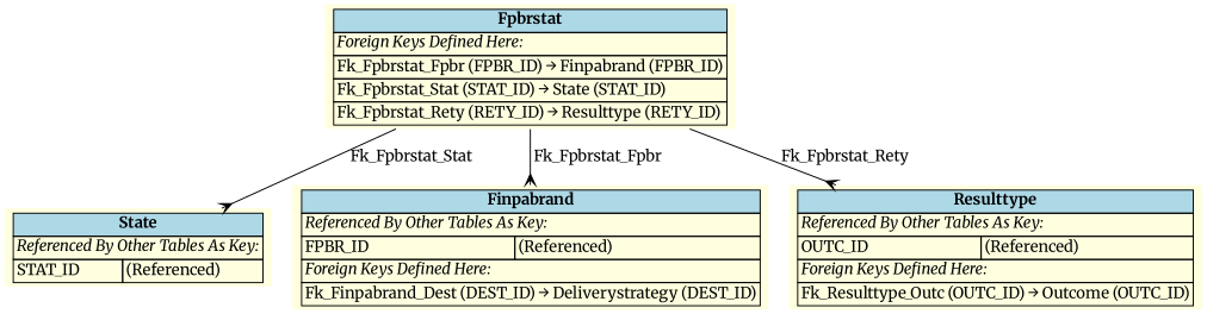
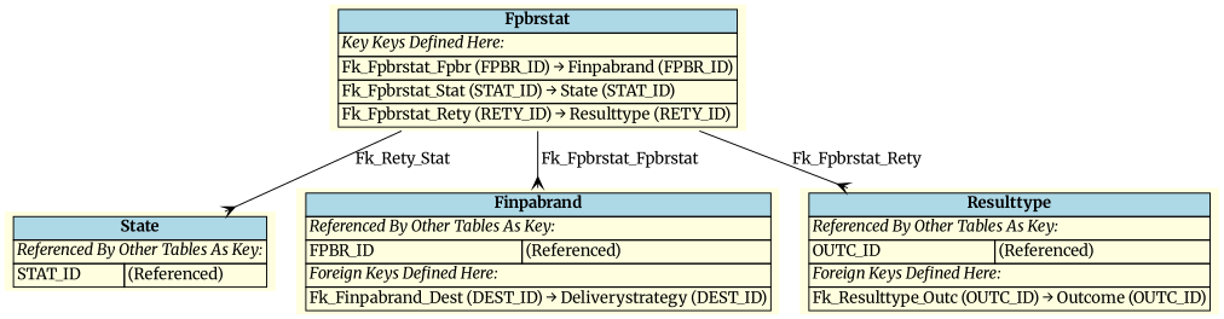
  digraph {
    fontname=Merriweather
    rankdir=TB
    node [fillcolor=lightyellow fontname=Merriweather shape=plaintext style=filled]
    edge [arrowhead=crow arrowtail=none dir=both fontname=Merriweather labelfontsize=10]
    n1 [label=<     <TABLE BORDER="0" CELLBORDER="1" CELLSPACING="0" BGCOLOR="lightyellow">       <TR><TD COLSPAN="2" BGCOLOR="lightblue"><B>State</B></TD></TR>       <TR><TD COLSPAN="2" ALIGN="LEFT"><I>Referenced By Other Tables As Key:</I></TD></TR>       <TR><TD ALIGN="LEFT">STAT_ID</TD><TD ALIGN="LEFT">(Referenced)</TD></TR>     </TABLE>     >]
-   n2 [label=<     <TABLE BORDER="0" CELLBORDER="1" CELLSPACING="0" BGCOLOR="lightyellow">       <TR><TD COLSPAN="2" BGCOLOR="lightblue"><B>Fpbrstat</B></TD></TR>       <TR><TD COLSPAN="2" ALIGN="LEFT"><I>Foreign Keys Defined Here:</I></TD></TR>       <TR><TD ALIGN="LEFT" COLSPAN="2">Fk_Fpbrstat_Fpbr (FPBR_ID) &rarr; Finpabrand (FPBR_ID)</TD></TR>       <TR><TD ALIGN="LEFT" COLSPAN="2">Fk_Fpbrstat_Stat (STAT_ID) &rarr; State (STAT_ID)</TD></TR>       <TR><TD ALIGN="LEFT" COLSPAN="2">Fk_Fpbrstat_Rety (RETY_ID) &rarr; Resulttype (RETY_ID)</TD></TR>     </TABLE>     >]
+   n2 [label=<     <TABLE BORDER="0" CELLBORDER="1" CELLSPACING="0" BGCOLOR="lightyellow">       <TR><TD COLSPAN="2" BGCOLOR="lightblue"><B>Fpbrstat</B></TD></TR>       <TR><TD COLSPAN="2" ALIGN="LEFT"><I>Key Keys Defined Here:</I></TD></TR>       <TR><TD ALIGN="LEFT" COLSPAN="2">Fk_Fpbrstat_Fpbr (FPBR_ID) &rarr; Finpabrand (FPBR_ID)</TD></TR>       <TR><TD ALIGN="LEFT" COLSPAN="2">Fk_Fpbrstat_Stat (STAT_ID) &rarr; State (STAT_ID)</TD></TR>       <TR><TD ALIGN="LEFT" COLSPAN="2">Fk_Fpbrstat_Rety (RETY_ID) &rarr; Resulttype (RETY_ID)</TD></TR>     </TABLE>     >]
    n3 [label=<     <TABLE BORDER="0" CELLBORDER="1" CELLSPACING="0" BGCOLOR="lightyellow">       <TR><TD COLSPAN="2" BGCOLOR="lightblue"><B>Finpabrand</B></TD></TR>       <TR><TD COLSPAN="2" ALIGN="LEFT"><I>Referenced By Other Tables As Key:</I></TD></TR>       <TR><TD ALIGN="LEFT">FPBR_ID</TD><TD ALIGN="LEFT">(Referenced)</TD></TR>       <TR><TD COLSPAN="2" ALIGN="LEFT"><I>Foreign Keys Defined Here:</I></TD></TR>       <TR><TD ALIGN="LEFT" COLSPAN="2">Fk_Finpabrand_Dest (DEST_ID) &rarr; Deliverystrategy (DEST_ID)</TD></TR>     </TABLE>     >]
    n4 [label=<     <TABLE BORDER="0" CELLBORDER="1" CELLSPACING="0" BGCOLOR="lightyellow">       <TR><TD COLSPAN="2" BGCOLOR="lightblue"><B>Resulttype</B></TD></TR>       <TR><TD COLSPAN="2" ALIGN="LEFT"><I>Referenced By Other Tables As Key:</I></TD></TR>       <TR><TD ALIGN="LEFT">OUTC_ID</TD><TD ALIGN="LEFT">(Referenced)</TD></TR>       <TR><TD COLSPAN="2" ALIGN="LEFT"><I>Foreign Keys Defined Here:</I></TD></TR>       <TR><TD ALIGN="LEFT" COLSPAN="2">Fk_Resulttype_Outc (OUTC_ID) &rarr; Outcome (OUTC_ID)</TD></TR>     </TABLE>     >]
-   n2 -> n1 [label=" Fk_Fpbrstat_Stat "]
-   n2 -> n3 [label=" Fk_Fpbrstat_Fpbr "]
+   n2 -> n1 [label=" Fk_Rety_Stat "]
+   n2 -> n3 [label=" Fk_Fpbrstat_Fpbrstat "]
    n2 -> n4 [label=" Fk_Fpbrstat_Rety "]
  }
